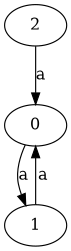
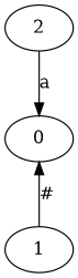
  digraph {
    2
    0
    1
    2 -> 0 [label=a]
-   0 -> 1 [label=a]
-   1 -> 0 [label=a]
+   1 -> 0 [label="#"]
  }
